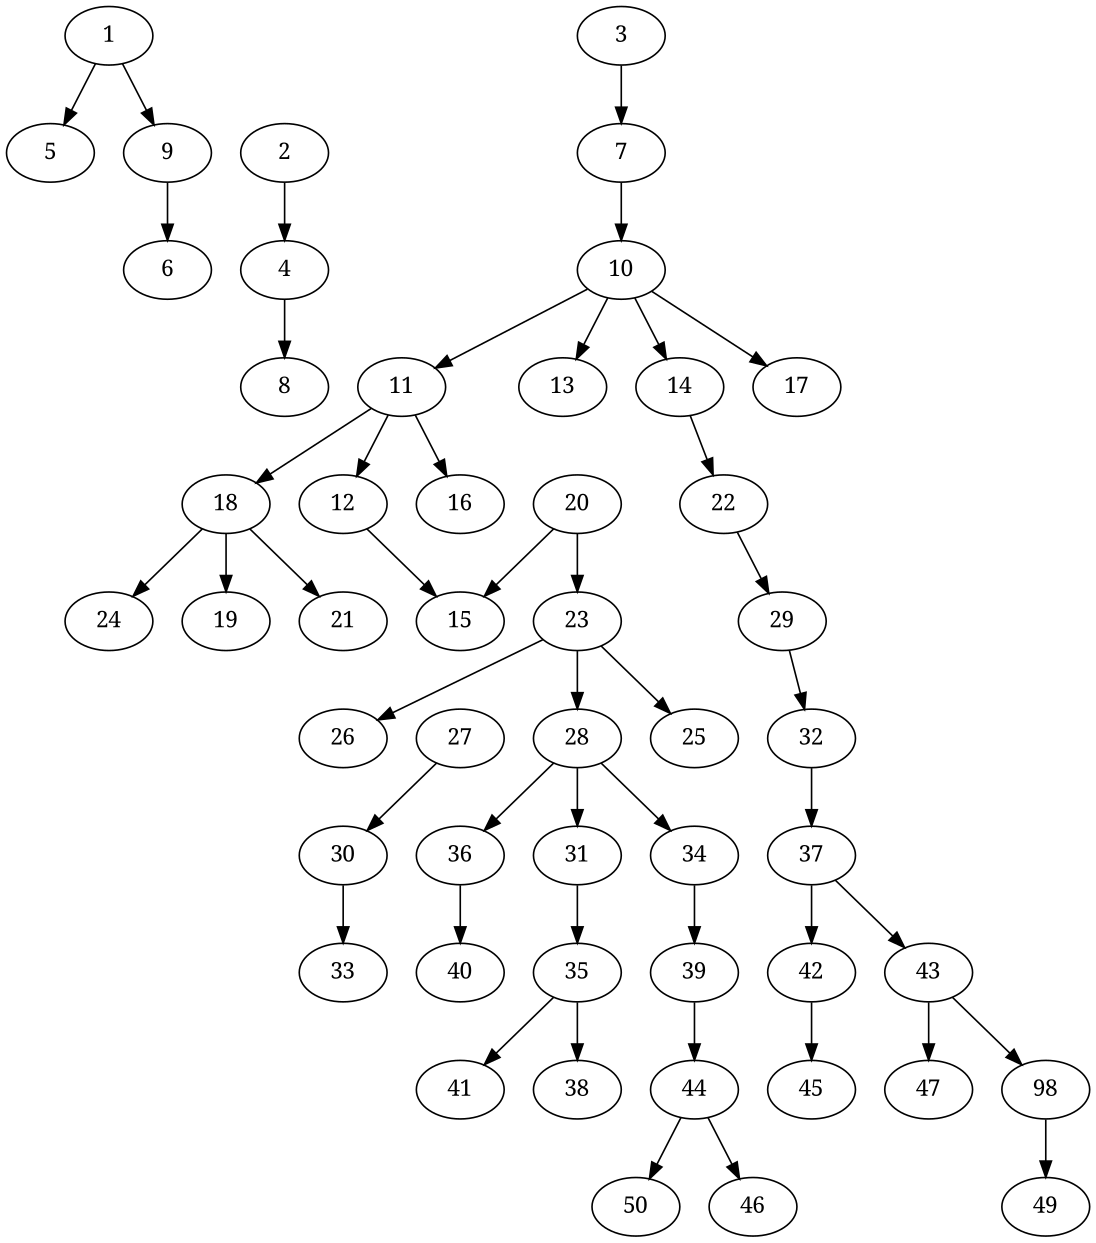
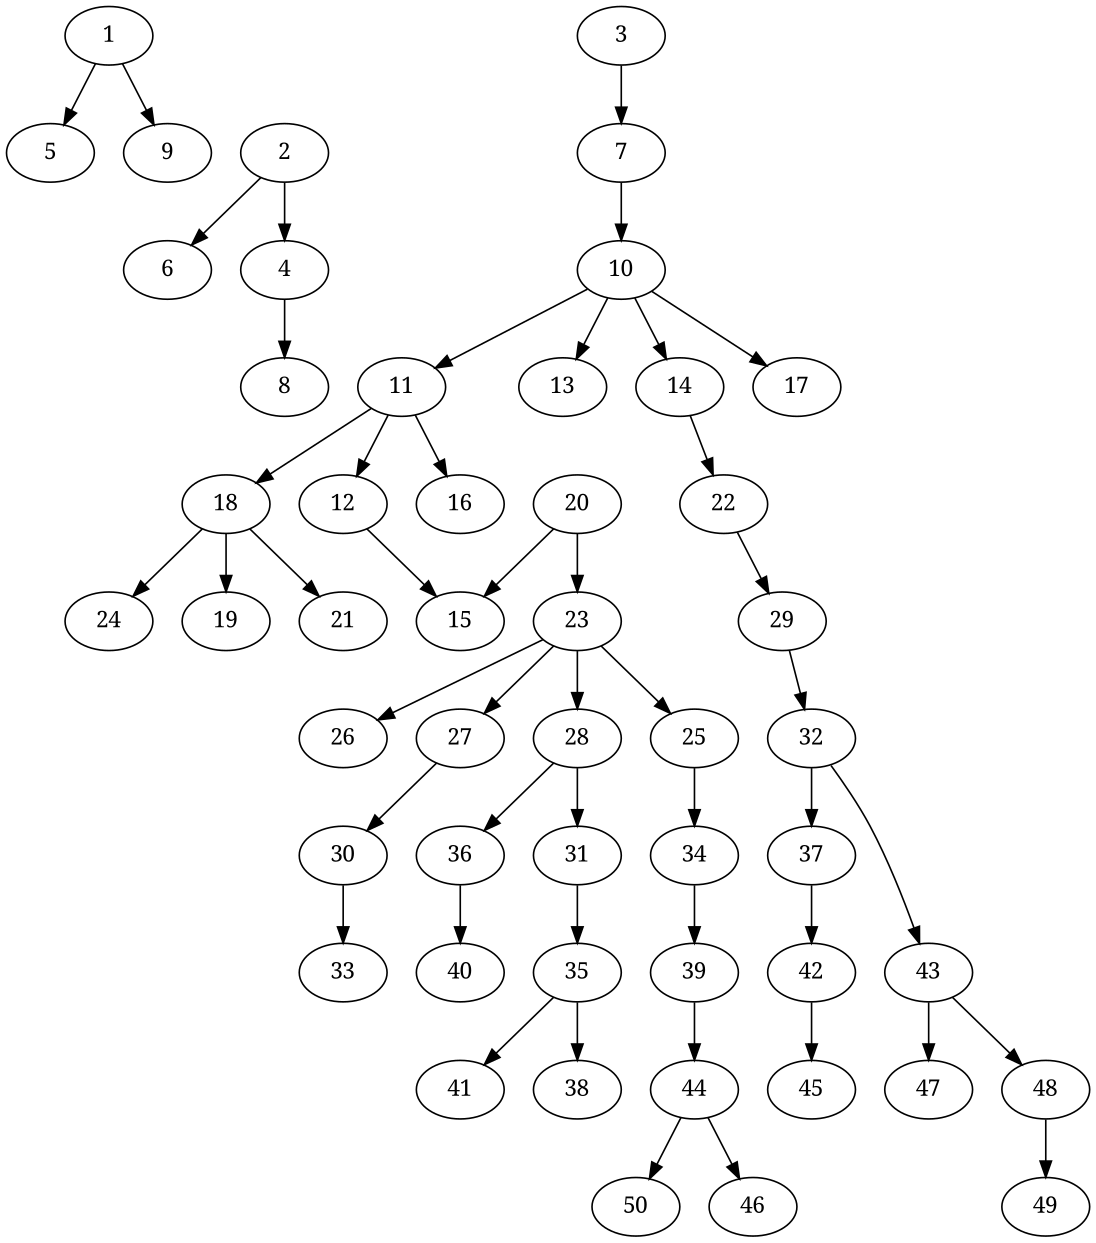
  digraph {
    fontname="Noto Serif"
    node [alpha=0.04 fontname="Noto Serif"]
    edge [fontname="Noto Serif"]
    1 [alpha=0.10]
    5 [alpha=0.10]
    9 [alpha=0.19]
    2 [alpha=0.18]
    4 [alpha=0.00]
    6 [alpha=0.06]
    8 [alpha=0.03]
    3 [alpha=0.08]
    7 [alpha=0.17]
    10 [alpha=0.07]
    11 [alpha=0.02]
    13 [alpha=0.11]
    14 [alpha=0.17]
    17 [alpha=0.08]
    12 [alpha=0.12]
    16
    18 [alpha=0.01]
    22 [alpha=0.02]
    15
    19 [alpha=0.15]
    21 [alpha=0.01]
    24 [alpha=0.16]
    29 [alpha=0.05]
    20 [alpha=0.14]
    23 [alpha=0.12]
    32 [alpha=0.20]
    25
    26 [alpha=0.02]
    27 [alpha=0.03]
    28 [alpha=0.14]
    30 [alpha=0.00]
    31 [alpha=0.02]
    34 [alpha=0.11]
    36
    37 [alpha=0.19]
    33 [alpha=0.08]
    35 [alpha=0.15]
    39 [alpha=0.17]
    40 [alpha=0.09]
    38 [alpha=0.01]
    41
    44 [alpha=0.14]
    42 [alpha=0.09]
    43 [alpha=0.06]
    45 [alpha=0.16]
    47 [alpha=0.05]
-   48 [alpha=0.03 label=98]
+   48 [alpha=0.03]
    46 [alpha=0.08]
    50 [alpha=0.15]
    49 [alpha=0.14]
    1 -> 5
    1 -> 9
    2 -> 4
-   9 -> 6
+   2 -> 6
    4 -> 8
    3 -> 7
    7 -> 10
    10 -> 11
    10 -> 13
    10 -> 14
    10 -> 17
    11 -> 12
    11 -> 16
    11 -> 18
    14 -> 22
    12 -> 15
    18 -> 19
    18 -> 21
    18 -> 24
    22 -> 29
    29 -> 32
    20 -> 15
    20 -> 23
    23 -> 25
    23 -> 26
+   23 -> 27
    23 -> 28
    32 -> 37
    27 -> 30
    28 -> 31
-   28 -> 34
+   25 -> 34
    28 -> 36
    30 -> 33
    31 -> 35
    34 -> 39
    36 -> 40
    37 -> 42
-   37 -> 43
+   32 -> 43
    35 -> 38
    35 -> 41
    39 -> 44
    44 -> 46
    44 -> 50
    42 -> 45
    43 -> 47
    43 -> 48
    48 -> 49
  }
